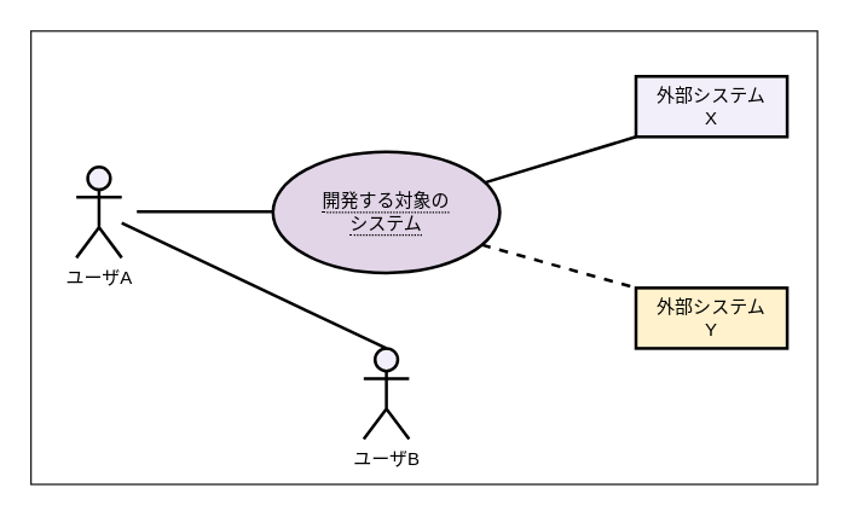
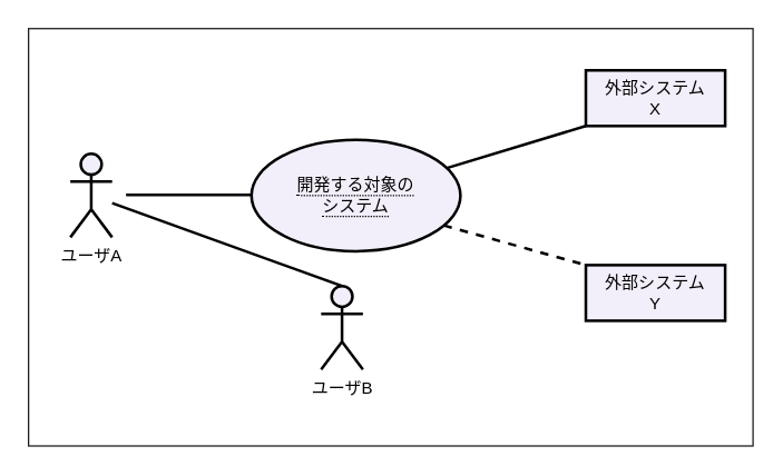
  <mxCell id="0" />
  <mxCell id="1" parent="0" />
  <mxCell id="2" value="" style="rounded=0;whiteSpace=wrap;html=1;fillColor=none;strokeColor=#1b1818;" vertex="1" parent="1"><mxGeometry x="20" y="20" width="520" height="300" as="geometry" /></mxCell>
  <mxCell id="3" value="&lt;font color=&quot;#000000&quot;&gt;ユーザA&lt;/font&gt;" style="shape=umlActor;verticalLabelPosition=bottom;verticalAlign=top;html=1;strokeColor=#000000;fillColor=#F3EFFA;strokeWidth=2;" parent="1" vertex="1"><mxGeometry x="50" y="110" width="30" height="60" as="geometry" /></mxCell>
- <mxCell id="4" value="&lt;span style=&quot;border-bottom: 1px dotted&quot;&gt;&lt;font color=&quot;#000000&quot;&gt;開発する対象の&lt;br&gt;システム&lt;/font&gt;&lt;/span&gt;" style="ellipse;whiteSpace=wrap;html=1;align=center;strokeColor=#000000;strokeWidth=2;fillColor=#e1d5e7;" parent="1" vertex="1"><mxGeometry x="180" y="100" width="150" height="80" as="geometry" /></mxCell>
- <mxCell id="5" value="外部システム&lt;br&gt;Y" style="whiteSpace=wrap;html=1;align=center;labelBackgroundColor=none;strokeColor=#000000;strokeWidth=2;fontColor=#000000;fillColor=#fff2cc;" parent="1" vertex="1"><mxGeometry x="420" y="190" width="100" height="40" as="geometry" /></mxCell>
+ <mxCell id="4" value="&lt;span style=&quot;border-bottom: 1px dotted&quot;&gt;&lt;font color=&quot;#000000&quot;&gt;開発する対象の&lt;br&gt;システム&lt;/font&gt;&lt;/span&gt;" style="ellipse;whiteSpace=wrap;html=1;align=center;strokeColor=#000000;strokeWidth=2;fillColor=#F3EFFA;" parent="1" vertex="1"><mxGeometry x="180" y="100" width="150" height="80" as="geometry" /></mxCell>
+ <mxCell id="5" value="外部システム&lt;br&gt;Y" style="whiteSpace=wrap;html=1;align=center;labelBackgroundColor=none;strokeColor=#000000;strokeWidth=2;fontColor=#000000;fillColor=#F3EFFA;" parent="1" vertex="1"><mxGeometry x="420" y="190" width="100" height="40" as="geometry" /></mxCell>
  <mxCell id="6" value="外部システム&lt;br&gt;X" style="whiteSpace=wrap;html=1;align=center;labelBackgroundColor=none;strokeColor=#000000;strokeWidth=2;fontColor=#000000;fillColor=#F3EFFA;" parent="1" vertex="1"><mxGeometry x="420" y="50" width="100" height="40" as="geometry" /></mxCell>
- <mxCell id="7" value="&lt;font color=&quot;#000000&quot;&gt;ユーザB&lt;/font&gt;" style="shape=umlActor;verticalLabelPosition=bottom;verticalAlign=top;html=1;strokeColor=#000000;fillColor=#F3EFFA;strokeWidth=2;" parent="1" vertex="1"><mxGeometry x="240" y="230" width="30" height="60" as="geometry" /></mxCell>
+ <mxCell id="7" value="&lt;font color=&quot;#000000&quot;&gt;ユーザB&lt;/font&gt;" style="shape=umlActor;verticalLabelPosition=bottom;verticalAlign=top;html=1;strokeColor=#000000;fillColor=#F3EFFA;strokeWidth=2;" parent="1" vertex="1"><mxGeometry x="230" y="205" width="30" height="60" as="geometry" /></mxCell>
  <mxCell id="8" value="" style="endArrow=none;html=1;rounded=0;fontColor=#000000;strokeColor=#000000;strokeWidth=2;" parent="1" edge="1"><mxGeometry relative="1" as="geometry"><mxPoint x="90" y="139.5" as="sourcePoint" /><mxPoint x="180" y="139.5" as="targetPoint" /></mxGeometry></mxCell>
  <mxCell id="9" value="" style="endArrow=none;html=1;rounded=0;fontColor=#000000;strokeColor=#000000;strokeWidth=2;" parent="1" source="4" edge="1"><mxGeometry relative="1" as="geometry"><mxPoint x="330" y="129.5" as="sourcePoint" /><mxPoint x="420" y="90" as="targetPoint" /></mxGeometry></mxCell>
  <mxCell id="10" value="" style="endArrow=none;html=1;rounded=0;fontColor=#000000;strokeColor=#000000;strokeWidth=2;exitX=0.92;exitY=0.768;exitDx=0;exitDy=0;exitPerimeter=0;entryX=0;entryY=0;entryDx=0;entryDy=0;dashed=1;" parent="1" source="4" target="5" edge="1"><mxGeometry relative="1" as="geometry"><mxPoint x="360" y="170" as="sourcePoint" /><mxPoint x="400" y="200" as="targetPoint" /></mxGeometry></mxCell>
  <mxCell id="11" value="" style="endArrow=none;html=1;rounded=0;fontColor=#000000;strokeColor=#000000;strokeWidth=2;exitX=0.5;exitY=0;exitDx=0;exitDy=0;exitPerimeter=0;" parent="1" source="7" target="3" edge="1"><mxGeometry relative="1" as="geometry"><mxPoint x="255" y="270" as="sourcePoint" /><mxPoint x="240" y="209.5" as="targetPoint" /></mxGeometry></mxCell>
